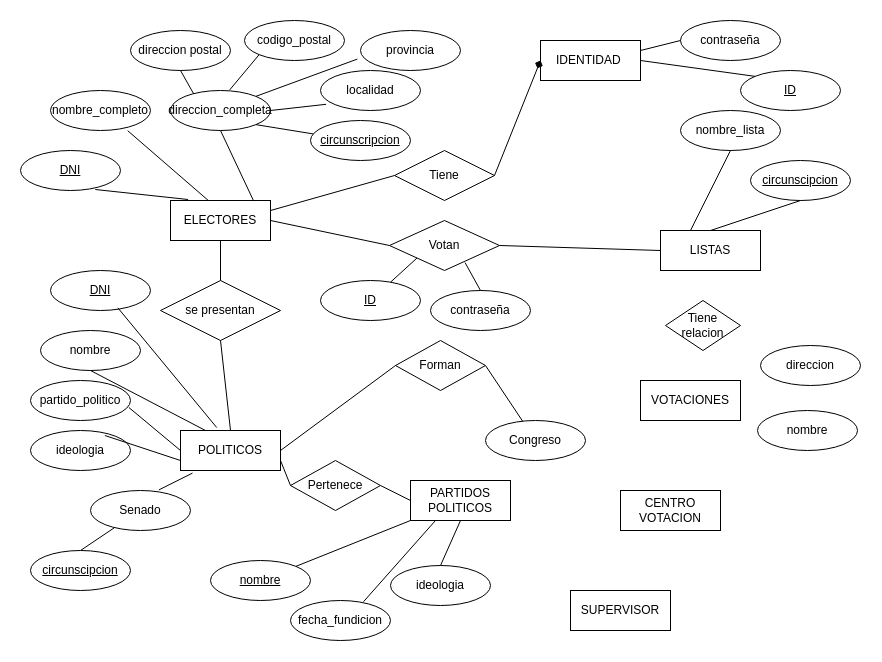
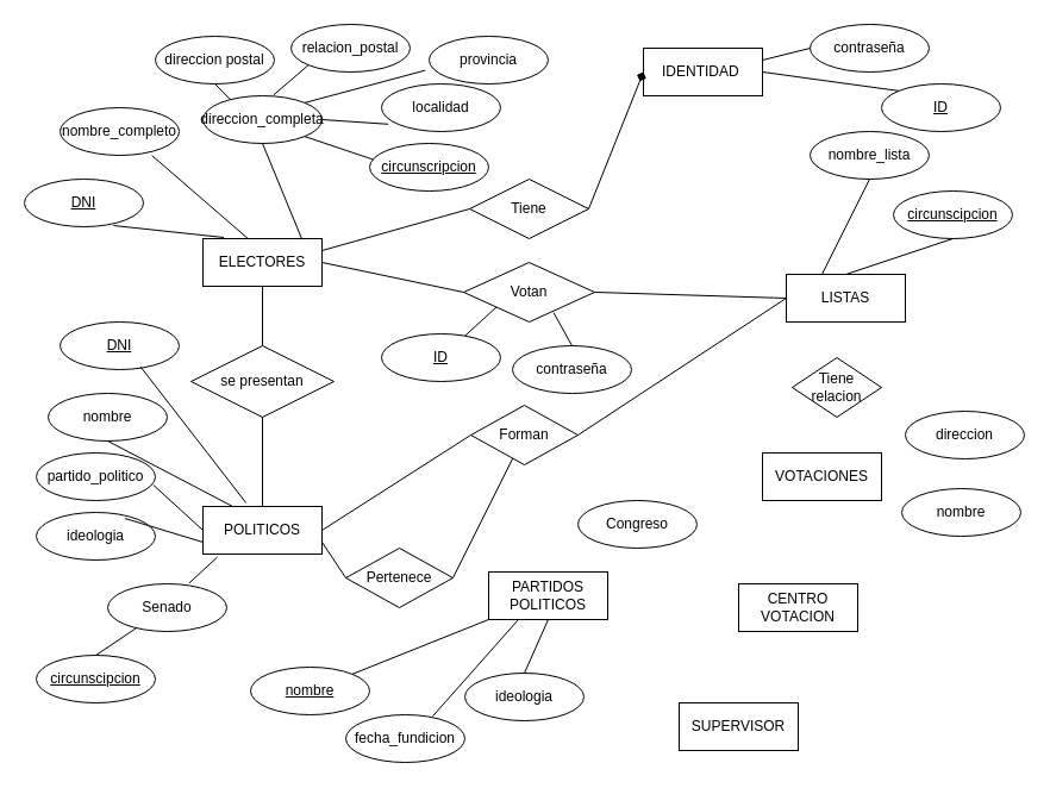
  <mxCell id="0" />
  <mxCell id="1" parent="0" />
  <mxCell id="2" value="ELECTORES" style="whiteSpace=wrap;html=1;align=center;" parent="1" vertex="1"><mxGeometry x="170" y="200" width="100" height="40" as="geometry" /></mxCell>
  <mxCell id="3" value="VOTACIONES" style="whiteSpace=wrap;html=1;align=center;" parent="1" vertex="1"><mxGeometry x="640" y="380" width="100" height="40" as="geometry" /></mxCell>
- <mxCell id="4" value="POLITICOS" style="whiteSpace=wrap;html=1;align=center;" parent="1" vertex="1"><mxGeometry x="180" y="430" width="100" height="40" as="geometry" /></mxCell>
+ <mxCell id="4" value="POLITICOS" style="whiteSpace=wrap;html=1;align=center;" parent="1" vertex="1"><mxGeometry x="170" y="425" width="100" height="40" as="geometry" /></mxCell>
  <mxCell id="5" value="LISTAS" style="whiteSpace=wrap;html=1;align=center;" parent="1" vertex="1"><mxGeometry x="660" y="230" width="100" height="40" as="geometry" /></mxCell>
  <mxCell id="6" value="&lt;u&gt;DNI&lt;/u&gt;" style="ellipse;whiteSpace=wrap;html=1;align=center;" parent="1" vertex="1"><mxGeometry x="20" y="150" width="100" height="40" as="geometry" /></mxCell>
  <mxCell id="7" value="nombre_completo" style="ellipse;whiteSpace=wrap;html=1;align=center;" parent="1" vertex="1"><mxGeometry x="50" y="90" width="100" height="40" as="geometry" /></mxCell>
- <mxCell id="8" value="direccion_completa" style="ellipse;whiteSpace=wrap;html=1;align=center;" parent="1" vertex="1"><mxGeometry x="170" y="90" width="100" height="40" as="geometry" /></mxCell>
+ <mxCell id="8" value="direccion_completa" style="ellipse;whiteSpace=wrap;html=1;align=center;" parent="1" vertex="1"><mxGeometry x="170" y="80" width="100" height="40" as="geometry" /></mxCell>
  <mxCell id="9" value="&lt;u&gt;circunscripcion&lt;/u&gt;" style="ellipse;whiteSpace=wrap;html=1;align=center;" parent="1" vertex="1"><mxGeometry x="310" y="120" width="100" height="40" as="geometry" /></mxCell>
  <mxCell id="10" value="provincia" style="ellipse;whiteSpace=wrap;html=1;align=center;" parent="1" vertex="1"><mxGeometry x="360" y="30" width="100" height="40" as="geometry" /></mxCell>
  <mxCell id="11" value="nombre" style="ellipse;whiteSpace=wrap;html=1;align=center;" parent="1" vertex="1"><mxGeometry x="40" y="330" width="100" height="40" as="geometry" /></mxCell>
  <mxCell id="12" value="partido_politico" style="ellipse;whiteSpace=wrap;html=1;align=center;" parent="1" vertex="1"><mxGeometry y="380" width="100" height="40" as="geometry" x="30" /></mxCell>
  <mxCell id="13" value="ideologia" style="ellipse;whiteSpace=wrap;html=1;align=center;" parent="1" vertex="1"><mxGeometry y="430" width="100" height="40" as="geometry" x="30" /></mxCell>
  <mxCell id="14" value="Senado" style="ellipse;whiteSpace=wrap;html=1;align=center;" parent="1" vertex="1"><mxGeometry x="90" y="490" width="100" height="40" as="geometry" /></mxCell>
  <mxCell id="15" value="Congreso" style="ellipse;whiteSpace=wrap;html=1;align=center;" parent="1" vertex="1"><mxGeometry x="485" y="420" width="100" height="40" as="geometry" /></mxCell>
  <mxCell id="16" value="direccion postal" style="ellipse;whiteSpace=wrap;html=1;align=center;" parent="1" vertex="1"><mxGeometry x="130" y="30" width="100" height="40" as="geometry" /></mxCell>
- <mxCell id="17" value="codigo_postal" style="ellipse;whiteSpace=wrap;html=1;align=center;" parent="1" vertex="1"><mxGeometry x="244" width="100" height="40" as="geometry" y="20" /></mxCell>
+ <mxCell id="17" value="relacion_postal" style="ellipse;whiteSpace=wrap;html=1;align=center;" parent="1" vertex="1"><mxGeometry x="244" width="100" height="40" as="geometry" y="20" /></mxCell>
  <mxCell id="18" value="localidad" style="ellipse;whiteSpace=wrap;html=1;align=center;" parent="1" vertex="1"><mxGeometry x="320" y="70" width="100" height="40" as="geometry" /></mxCell>
  <mxCell id="19" value="" style="endArrow=none;html=1;rounded=0;exitX=0.592;exitY=-0.015;exitDx=0;exitDy=0;exitPerimeter=0;entryX=0;entryY=1;entryDx=0;entryDy=0;" parent="1" source="8" target="17" edge="1"><mxGeometry width="50" height="50" relative="1" as="geometry"><mxPoint x="240" y="100" as="sourcePoint" /><mxPoint x="290" y="50" as="targetPoint" /></mxGeometry></mxCell>
  <mxCell id="20" value="" style="endArrow=none;html=1;rounded=0;entryX=-0.032;entryY=0.715;entryDx=0;entryDy=0;entryPerimeter=0;exitX=1;exitY=0;exitDx=0;exitDy=0;" parent="1" source="8" target="10" edge="1"><mxGeometry width="50" height="50" relative="1" as="geometry"><mxPoint x="300" y="100" as="sourcePoint" /><mxPoint x="350" y="50" as="targetPoint" /></mxGeometry></mxCell>
  <mxCell id="21" value="" style="endArrow=none;html=1;rounded=0;exitX=1;exitY=0.5;exitDx=0;exitDy=0;entryX=0.056;entryY=0.845;entryDx=0;entryDy=0;entryPerimeter=0;" parent="1" source="8" target="18" edge="1"><mxGeometry width="50" height="50" relative="1" as="geometry"><mxPoint x="290" y="150" as="sourcePoint" /><mxPoint x="340" y="100" as="targetPoint" /></mxGeometry></mxCell>
  <mxCell id="22" value="" style="endArrow=none;html=1;rounded=0;exitX=1;exitY=1;exitDx=0;exitDy=0;entryX=0.026;entryY=0.335;entryDx=0;entryDy=0;entryPerimeter=0;" parent="1" source="8" target="9" edge="1"><mxGeometry width="50" height="50" relative="1" as="geometry"><mxPoint x="290" y="150" as="sourcePoint" /><mxPoint x="325" y="154" as="targetPoint" /></mxGeometry></mxCell>
  <mxCell id="23" value="" style="endArrow=none;html=1;rounded=0;exitX=0.232;exitY=0.085;exitDx=0;exitDy=0;exitPerimeter=0;entryX=0.5;entryY=1;entryDx=0;entryDy=0;" parent="1" source="8" target="16" edge="1"><mxGeometry width="50" height="50" relative="1" as="geometry"><mxPoint x="195" y="110" as="sourcePoint" /><mxPoint x="245" y="60" as="targetPoint" /></mxGeometry></mxCell>
  <mxCell id="24" value="" style="endArrow=none;html=1;rounded=0;exitX=0.176;exitY=-0.025;exitDx=0;exitDy=0;exitPerimeter=0;entryX=0.748;entryY=0.975;entryDx=0;entryDy=0;entryPerimeter=0;" parent="1" source="2" target="6" edge="1"><mxGeometry width="50" height="50" relative="1" as="geometry"><mxPoint x="65" y="200" as="sourcePoint" /><mxPoint x="110" y="150" as="targetPoint" /></mxGeometry></mxCell>
  <mxCell id="25" value="" style="endArrow=none;html=1;rounded=0;entryX=0.772;entryY=1.005;entryDx=0;entryDy=0;entryPerimeter=0;exitX=0.376;exitY=-0.005;exitDx=0;exitDy=0;exitPerimeter=0;" parent="1" source="2" target="7" edge="1"><mxGeometry width="50" height="50" relative="1" as="geometry"><mxPoint x="130" y="210" as="sourcePoint" /><mxPoint x="180" y="160" as="targetPoint" /></mxGeometry></mxCell>
  <mxCell id="26" value="" style="endArrow=none;html=1;rounded=0;entryX=0.5;entryY=1;entryDx=0;entryDy=0;exitX=0.832;exitY=0.015;exitDx=0;exitDy=0;exitPerimeter=0;" parent="1" source="2" target="8" edge="1"><mxGeometry width="50" height="50" relative="1" as="geometry"><mxPoint x="310" y="300" as="sourcePoint" /><mxPoint x="360" y="250" as="targetPoint" /></mxGeometry></mxCell>
  <mxCell id="27" value="&lt;u&gt;ID&lt;/u&gt;" style="ellipse;whiteSpace=wrap;html=1;align=center;" parent="1" vertex="1"><mxGeometry x="320" y="280" width="100" height="40" as="geometry" /></mxCell>
  <mxCell id="28" value="contraseña" style="ellipse;whiteSpace=wrap;html=1;align=center;" parent="1" vertex="1"><mxGeometry x="430" y="290" width="100" height="40" as="geometry" /></mxCell>
  <mxCell id="29" value="Votan" style="shape=rhombus;perimeter=rhombusPerimeter;whiteSpace=wrap;html=1;align=center;" parent="1" vertex="1"><mxGeometry x="389" y="220" width="110" height="50" as="geometry" /></mxCell>
- <mxCell id="30" value="se presentan" style="shape=rhombus;perimeter=rhombusPerimeter;whiteSpace=wrap;html=1;align=center;" parent="1" vertex="1"><mxGeometry x="160" y="280" width="120" height="60" as="geometry" /></mxCell>
+ <mxCell id="30" value="se presentan" style="shape=rhombus;perimeter=rhombusPerimeter;whiteSpace=wrap;html=1;align=center;" parent="1" vertex="1"><mxGeometry x="160" y="290" width="120" height="60" as="geometry" /></mxCell>
  <mxCell id="31" value="" style="endArrow=none;html=1;rounded=0;entryX=0;entryY=0.5;entryDx=0;entryDy=0;exitX=1;exitY=0.5;exitDx=0;exitDy=0;" parent="1" source="2" target="29" edge="1"><mxGeometry width="50" height="50" relative="1" as="geometry"><mxPoint x="360" y="370" as="sourcePoint" /><mxPoint x="410" y="320" as="targetPoint" /></mxGeometry></mxCell>
  <mxCell id="32" value="" style="endArrow=none;html=1;rounded=0;entryX=0;entryY=0.5;entryDx=0;entryDy=0;exitX=1;exitY=0.5;exitDx=0;exitDy=0;" parent="1" source="29" target="5" edge="1"><mxGeometry width="50" height="50" relative="1" as="geometry"><mxPoint x="470" y="340" as="sourcePoint" /><mxPoint x="520" y="290" as="targetPoint" /></mxGeometry></mxCell>
  <mxCell id="33" value="PARTIDOS POLITICOS" style="whiteSpace=wrap;html=1;align=center;" parent="1" vertex="1"><mxGeometry x="410" y="480" width="100" height="40" as="geometry" /></mxCell>
  <mxCell id="34" value="nombre_lista" style="ellipse;whiteSpace=wrap;html=1;align=center;" parent="1" vertex="1"><mxGeometry x="680" y="110" width="100" height="40" as="geometry" /></mxCell>
  <mxCell id="35" value="&lt;u&gt;circunscipcion&lt;/u&gt;" style="ellipse;whiteSpace=wrap;html=1;align=center;" parent="1" vertex="1"><mxGeometry x="750" y="160" width="100" height="40" as="geometry" /></mxCell>
  <mxCell id="36" value="" style="endArrow=none;html=1;rounded=0;exitX=0.3;exitY=0;exitDx=0;exitDy=0;exitPerimeter=0;entryX=0.5;entryY=1;entryDx=0;entryDy=0;" parent="1" source="5" target="34" edge="1"><mxGeometry width="50" height="50" relative="1" as="geometry"><mxPoint x="710" y="135" as="sourcePoint" /><mxPoint x="680" y="90" as="targetPoint" /></mxGeometry></mxCell>
  <mxCell id="37" value="" style="endArrow=none;html=1;rounded=0;exitX=0.5;exitY=0;exitDx=0;exitDy=0;entryX=0.5;entryY=1;entryDx=0;entryDy=0;" parent="1" source="5" target="35" edge="1"><mxGeometry width="50" height="50" relative="1" as="geometry"><mxPoint x="740" y="150" as="sourcePoint" /><mxPoint x="770" y="110" as="targetPoint" /></mxGeometry></mxCell>
  <mxCell id="38" value="" style="endArrow=none;html=1;rounded=0;entryX=0;entryY=1;entryDx=0;entryDy=0;" parent="1" source="27" target="29" edge="1"><mxGeometry width="50" height="50" relative="1" as="geometry"><mxPoint x="360" y="340" as="sourcePoint" /><mxPoint x="450" y="240" as="targetPoint" /></mxGeometry></mxCell>
  <mxCell id="39" value="" style="endArrow=none;html=1;rounded=0;exitX=0.5;exitY=0;exitDx=0;exitDy=0;entryX=0.687;entryY=0.843;entryDx=0;entryDy=0;entryPerimeter=0;" parent="1" source="28" target="29" edge="1"><mxGeometry width="50" height="50" relative="1" as="geometry"><mxPoint x="490" y="290" as="sourcePoint" /><mxPoint x="540" y="240" as="targetPoint" /></mxGeometry></mxCell>
  <mxCell id="40" value="&lt;u&gt;circunscipcion&lt;/u&gt;" style="ellipse;whiteSpace=wrap;html=1;align=center;" parent="1" vertex="1"><mxGeometry y="550" width="100" height="40" as="geometry" x="30" /></mxCell>
  <mxCell id="41" value="fecha_fundicion" style="ellipse;whiteSpace=wrap;html=1;align=center;" parent="1" vertex="1"><mxGeometry x="290" y="600" width="100" height="40" as="geometry" /></mxCell>
  <mxCell id="42" value="" style="endArrow=none;html=1;rounded=0;entryX=0.984;entryY=0.675;entryDx=0;entryDy=0;exitX=0;exitY=0.5;exitDx=0;exitDy=0;entryPerimeter=0;" parent="1" source="4" target="12" edge="1"><mxGeometry width="50" height="50" relative="1" as="geometry"><mxPoint x="270" y="420" as="sourcePoint" /><mxPoint x="320" y="370" as="targetPoint" /></mxGeometry></mxCell>
  <mxCell id="43" value="" style="endArrow=none;html=1;rounded=0;exitX=0;exitY=0.75;exitDx=0;exitDy=0;entryX=0.744;entryY=0.125;entryDx=0;entryDy=0;entryPerimeter=0;" parent="1" source="4" target="13" edge="1"><mxGeometry width="50" height="50" relative="1" as="geometry"><mxPoint x="430" y="490" as="sourcePoint" /><mxPoint x="480" y="440" as="targetPoint" /></mxGeometry></mxCell>
  <mxCell id="44" value="" style="endArrow=none;html=1;rounded=0;exitX=0.25;exitY=0;exitDx=0;exitDy=0;entryX=0.5;entryY=1;entryDx=0;entryDy=0;" parent="1" source="4" target="11" edge="1"><mxGeometry width="50" height="50" relative="1" as="geometry"><mxPoint x="420" y="390" as="sourcePoint" /><mxPoint x="465" y="340" as="targetPoint" /></mxGeometry></mxCell>
  <mxCell id="45" value="" style="endArrow=none;html=1;rounded=0;exitX=0.5;exitY=0;exitDx=0;exitDy=0;" parent="1" source="30" edge="1"><mxGeometry width="50" height="50" relative="1" as="geometry"><mxPoint x="170" y="290" as="sourcePoint" /><mxPoint x="220" y="240" as="targetPoint" /></mxGeometry></mxCell>
  <mxCell id="46" value="" style="endArrow=none;html=1;rounded=0;exitX=0.5;exitY=0;exitDx=0;exitDy=0;entryX=0.5;entryY=1;entryDx=0;entryDy=0;" parent="1" source="4" target="30" edge="1"><mxGeometry width="50" height="50" relative="1" as="geometry"><mxPoint x="170" y="390" as="sourcePoint" /><mxPoint x="220" y="360" as="targetPoint" /></mxGeometry></mxCell>
  <mxCell id="47" value="" style="endArrow=none;html=1;rounded=0;entryX=0.12;entryY=1.065;entryDx=0;entryDy=0;entryPerimeter=0;exitX=0.684;exitY=-0.015;exitDx=0;exitDy=0;exitPerimeter=0;" parent="1" source="14" target="4" edge="1"><mxGeometry width="50" height="50" relative="1" as="geometry"><mxPoint x="150" y="500" as="sourcePoint" /><mxPoint x="200" y="450" as="targetPoint" /></mxGeometry></mxCell>
  <mxCell id="48" value="IDENTIDAD&amp;nbsp;" style="whiteSpace=wrap;html=1;align=center;" vertex="1" parent="1"><mxGeometry x="540" y="40" width="100" height="40" as="geometry" /></mxCell>
  <mxCell id="49" value="Tiene" style="shape=rhombus;perimeter=rhombusPerimeter;whiteSpace=wrap;html=1;align=center;" vertex="1" parent="1"><mxGeometry x="394" y="150" width="100" height="50" as="geometry" /></mxCell>
  <mxCell id="50" value="" style="endArrow=diamond;html=1;rounded=0;entryX=0;entryY=0.5;entryDx=0;entryDy=0;exitX=1;exitY=0.5;exitDx=0;exitDy=0;" edge="1" parent="1" source="49" target="48"><mxGeometry width="50" height="50" relative="1" as="geometry"><mxPoint x="600" y="210" as="sourcePoint" /><mxPoint x="650" y="160" as="targetPoint" /></mxGeometry></mxCell>
  <mxCell id="51" value="" style="endArrow=none;html=1;rounded=0;entryX=0;entryY=0.5;entryDx=0;entryDy=0;exitX=1;exitY=0.25;exitDx=0;exitDy=0;" edge="1" parent="1" source="2" target="49"><mxGeometry width="50" height="50" relative="1" as="geometry"><mxPoint x="350" y="230" as="sourcePoint" /><mxPoint x="400" y="180" as="targetPoint" /></mxGeometry></mxCell>
  <mxCell id="52" value="&lt;u&gt;ID&lt;/u&gt;" style="ellipse;whiteSpace=wrap;html=1;align=center;" vertex="1" parent="1"><mxGeometry x="740" y="70" width="100" height="40" as="geometry" /></mxCell>
  <mxCell id="53" value="contraseña" style="ellipse;whiteSpace=wrap;html=1;align=center;" vertex="1" parent="1"><mxGeometry x="680" width="100" height="40" as="geometry" y="20" /></mxCell>
  <mxCell id="54" value="" style="endArrow=none;html=1;rounded=0;entryX=0;entryY=0.5;entryDx=0;entryDy=0;exitX=1;exitY=0.25;exitDx=0;exitDy=0;" edge="1" parent="1" source="48" target="53"><mxGeometry width="50" height="50" relative="1" as="geometry"><mxPoint x="680" y="150" as="sourcePoint" /><mxPoint x="730" y="100" as="targetPoint" /></mxGeometry></mxCell>
  <mxCell id="55" value="" style="endArrow=none;html=1;rounded=0;entryX=0;entryY=0;entryDx=0;entryDy=0;exitX=1;exitY=0.5;exitDx=0;exitDy=0;" edge="1" parent="1" source="48" target="52"><mxGeometry width="50" height="50" relative="1" as="geometry"><mxPoint x="600" y="170" as="sourcePoint" /><mxPoint x="650" y="120" as="targetPoint" /></mxGeometry></mxCell>
  <mxCell id="56" value="" style="endArrow=none;html=1;rounded=0;entryX=0.242;entryY=0.925;entryDx=0;entryDy=0;entryPerimeter=0;exitX=0.5;exitY=0;exitDx=0;exitDy=0;" edge="1" parent="1" source="40" target="14"><mxGeometry width="50" height="50" relative="1" as="geometry"><mxPoint x="200" y="520" as="sourcePoint" /><mxPoint x="250" y="470" as="targetPoint" /></mxGeometry></mxCell>
  <mxCell id="57" value="ideologia" style="ellipse;whiteSpace=wrap;html=1;align=center;" vertex="1" parent="1"><mxGeometry x="390" y="565" width="100" height="40" as="geometry" /></mxCell>
  <mxCell id="58" value="&lt;u&gt;nombre&lt;/u&gt;" style="ellipse;whiteSpace=wrap;html=1;align=center;" vertex="1" parent="1"><mxGeometry x="210" y="560" width="100" height="40" as="geometry" /></mxCell>
  <mxCell id="59" value="Pertenece" style="shape=rhombus;perimeter=rhombusPerimeter;whiteSpace=wrap;html=1;align=center;" vertex="1" parent="1"><mxGeometry x="290" y="460" width="90" height="50" as="geometry" /></mxCell>
  <mxCell id="60" value="" style="endArrow=none;html=1;rounded=0;entryX=1;entryY=0.75;entryDx=0;entryDy=0;exitX=0;exitY=0.5;exitDx=0;exitDy=0;" edge="1" parent="1" source="59" target="4"><mxGeometry width="50" height="50" relative="1" as="geometry"><mxPoint x="250" y="490" as="sourcePoint" /><mxPoint x="300" y="440" as="targetPoint" /></mxGeometry></mxCell>
- <mxCell id="61" value="" style="endArrow=none;html=1;rounded=0;entryX=0;entryY=0.5;entryDx=0;entryDy=0;exitX=1;exitY=0.5;exitDx=0;exitDy=0;" edge="1" parent="1" source="59" target="33"><mxGeometry width="50" height="50" relative="1" as="geometry"><mxPoint x="370" y="550" as="sourcePoint" /><mxPoint x="420" y="500" as="targetPoint" /></mxGeometry></mxCell>
+ <mxCell id="61" value="" style="endArrow=none;html=1;rounded=0;exitX=1;exitY=0.5;exitDx=0;exitDy=0;" edge="1" parent="1" source="59" target="62"><mxGeometry width="50" height="50" relative="1" as="geometry"><mxPoint x="370" y="550" as="sourcePoint" /><mxPoint x="420" y="500" as="targetPoint" /></mxGeometry></mxCell>
  <mxCell id="62" value="Forman" style="shape=rhombus;perimeter=rhombusPerimeter;whiteSpace=wrap;html=1;align=center;" vertex="1" parent="1"><mxGeometry x="395" y="340" width="90" height="50" as="geometry" /></mxCell>
- <mxCell id="63" value="" style="endArrow=none;html=1;rounded=0;exitX=1;exitY=0.5;exitDx=0;exitDy=0;" edge="1" parent="1" source="62" target="15"><mxGeometry width="50" height="50" relative="1" as="geometry"><mxPoint x="700" y="560" as="sourcePoint" /><mxPoint x="750" y="510" as="targetPoint" /></mxGeometry></mxCell>
+ <mxCell id="63" value="" style="endArrow=none;html=1;rounded=0;entryX=0;entryY=0.5;entryDx=0;entryDy=0;exitX=1;exitY=0.5;exitDx=0;exitDy=0;" edge="1" parent="1" source="62" target="5"><mxGeometry width="50" height="50" relative="1" as="geometry"><mxPoint x="700" y="560" as="sourcePoint" /><mxPoint x="750" y="510" as="targetPoint" /></mxGeometry></mxCell>
  <mxCell id="64" value="" style="endArrow=none;html=1;rounded=0;entryX=0.25;entryY=1;entryDx=0;entryDy=0;exitX=0.73;exitY=0.03;exitDx=0;exitDy=0;exitPerimeter=0;" edge="1" parent="1" source="41" target="33"><mxGeometry width="50" height="50" relative="1" as="geometry"><mxPoint x="430" y="560" as="sourcePoint" /><mxPoint x="480" y="510" as="targetPoint" /></mxGeometry></mxCell>
  <mxCell id="65" value="" style="endArrow=none;html=1;rounded=0;entryX=0.5;entryY=1;entryDx=0;entryDy=0;exitX=0.5;exitY=0;exitDx=0;exitDy=0;" edge="1" parent="1" source="57" target="33"><mxGeometry width="50" height="50" relative="1" as="geometry"><mxPoint x="540" y="560" as="sourcePoint" /><mxPoint x="590" y="510" as="targetPoint" /></mxGeometry></mxCell>
  <mxCell id="66" value="" style="endArrow=none;html=1;rounded=0;entryX=0;entryY=1;entryDx=0;entryDy=0;exitX=1;exitY=0;exitDx=0;exitDy=0;" edge="1" parent="1" source="58" target="33"><mxGeometry width="50" height="50" relative="1" as="geometry"><mxPoint x="210" y="620" as="sourcePoint" /><mxPoint x="260" y="570" as="targetPoint" /></mxGeometry></mxCell>
  <mxCell id="67" value="" style="endArrow=none;html=1;rounded=0;exitX=1;exitY=0.5;exitDx=0;exitDy=0;entryX=0;entryY=0.5;entryDx=0;entryDy=0;" edge="1" parent="1" source="4" target="62"><mxGeometry width="50" height="50" relative="1" as="geometry"><mxPoint x="390" y="430" as="sourcePoint" /><mxPoint x="560" y="400" as="targetPoint" /></mxGeometry></mxCell>
  <mxCell id="68" value="&lt;u&gt;DNI&lt;/u&gt;" style="ellipse;whiteSpace=wrap;html=1;align=center;" vertex="1" parent="1"><mxGeometry x="50" y="270" width="100" height="40" as="geometry" /></mxCell>
  <mxCell id="69" value="" style="endArrow=none;html=1;rounded=0;entryX=0.674;entryY=0.935;entryDx=0;entryDy=0;entryPerimeter=0;exitX=0.362;exitY=-0.075;exitDx=0;exitDy=0;exitPerimeter=0;" edge="1" parent="1" source="4" target="68"><mxGeometry width="50" height="50" relative="1" as="geometry"><mxPoint x="150" y="390" as="sourcePoint" /><mxPoint x="200" y="340" as="targetPoint" /></mxGeometry></mxCell>
  <mxCell id="70" value="CENTRO VOTACION" style="whiteSpace=wrap;html=1;align=center;" vertex="1" parent="1"><mxGeometry x="620" y="490" width="100" height="40" as="geometry" /></mxCell>
  <mxCell id="71" value="SUPERVISOR" style="whiteSpace=wrap;html=1;align=center;" vertex="1" parent="1"><mxGeometry x="570" y="590" width="100" height="40" as="geometry" /></mxCell>
  <mxCell id="72" value="Tiene relacion" style="shape=rhombus;perimeter=rhombusPerimeter;whiteSpace=wrap;html=1;align=center;" vertex="1" parent="1"><mxGeometry x="665" y="300" width="75" height="50" as="geometry" /></mxCell>
  <mxCell id="73" value="direccion" style="ellipse;whiteSpace=wrap;html=1;align=center;" vertex="1" parent="1"><mxGeometry x="760" y="345" width="100" height="40" as="geometry" /></mxCell>
  <mxCell id="74" value="nombre" style="ellipse;whiteSpace=wrap;html=1;align=center;" vertex="1" parent="1"><mxGeometry x="757" y="410" width="100" height="40" as="geometry" /></mxCell>
